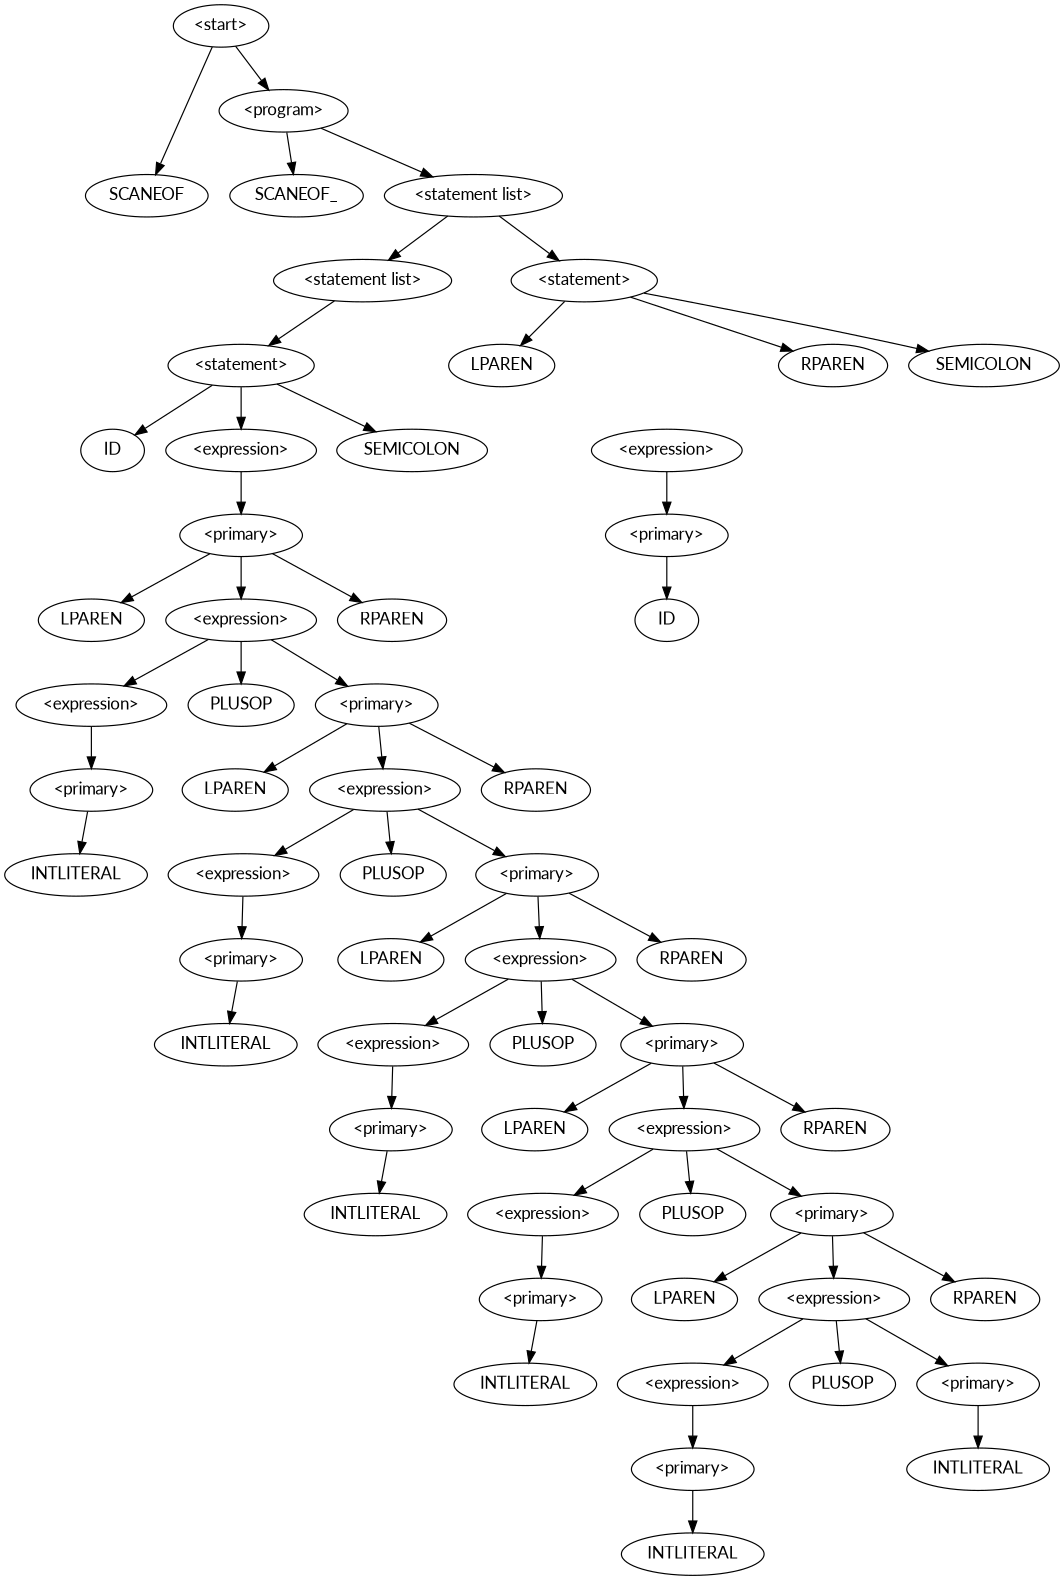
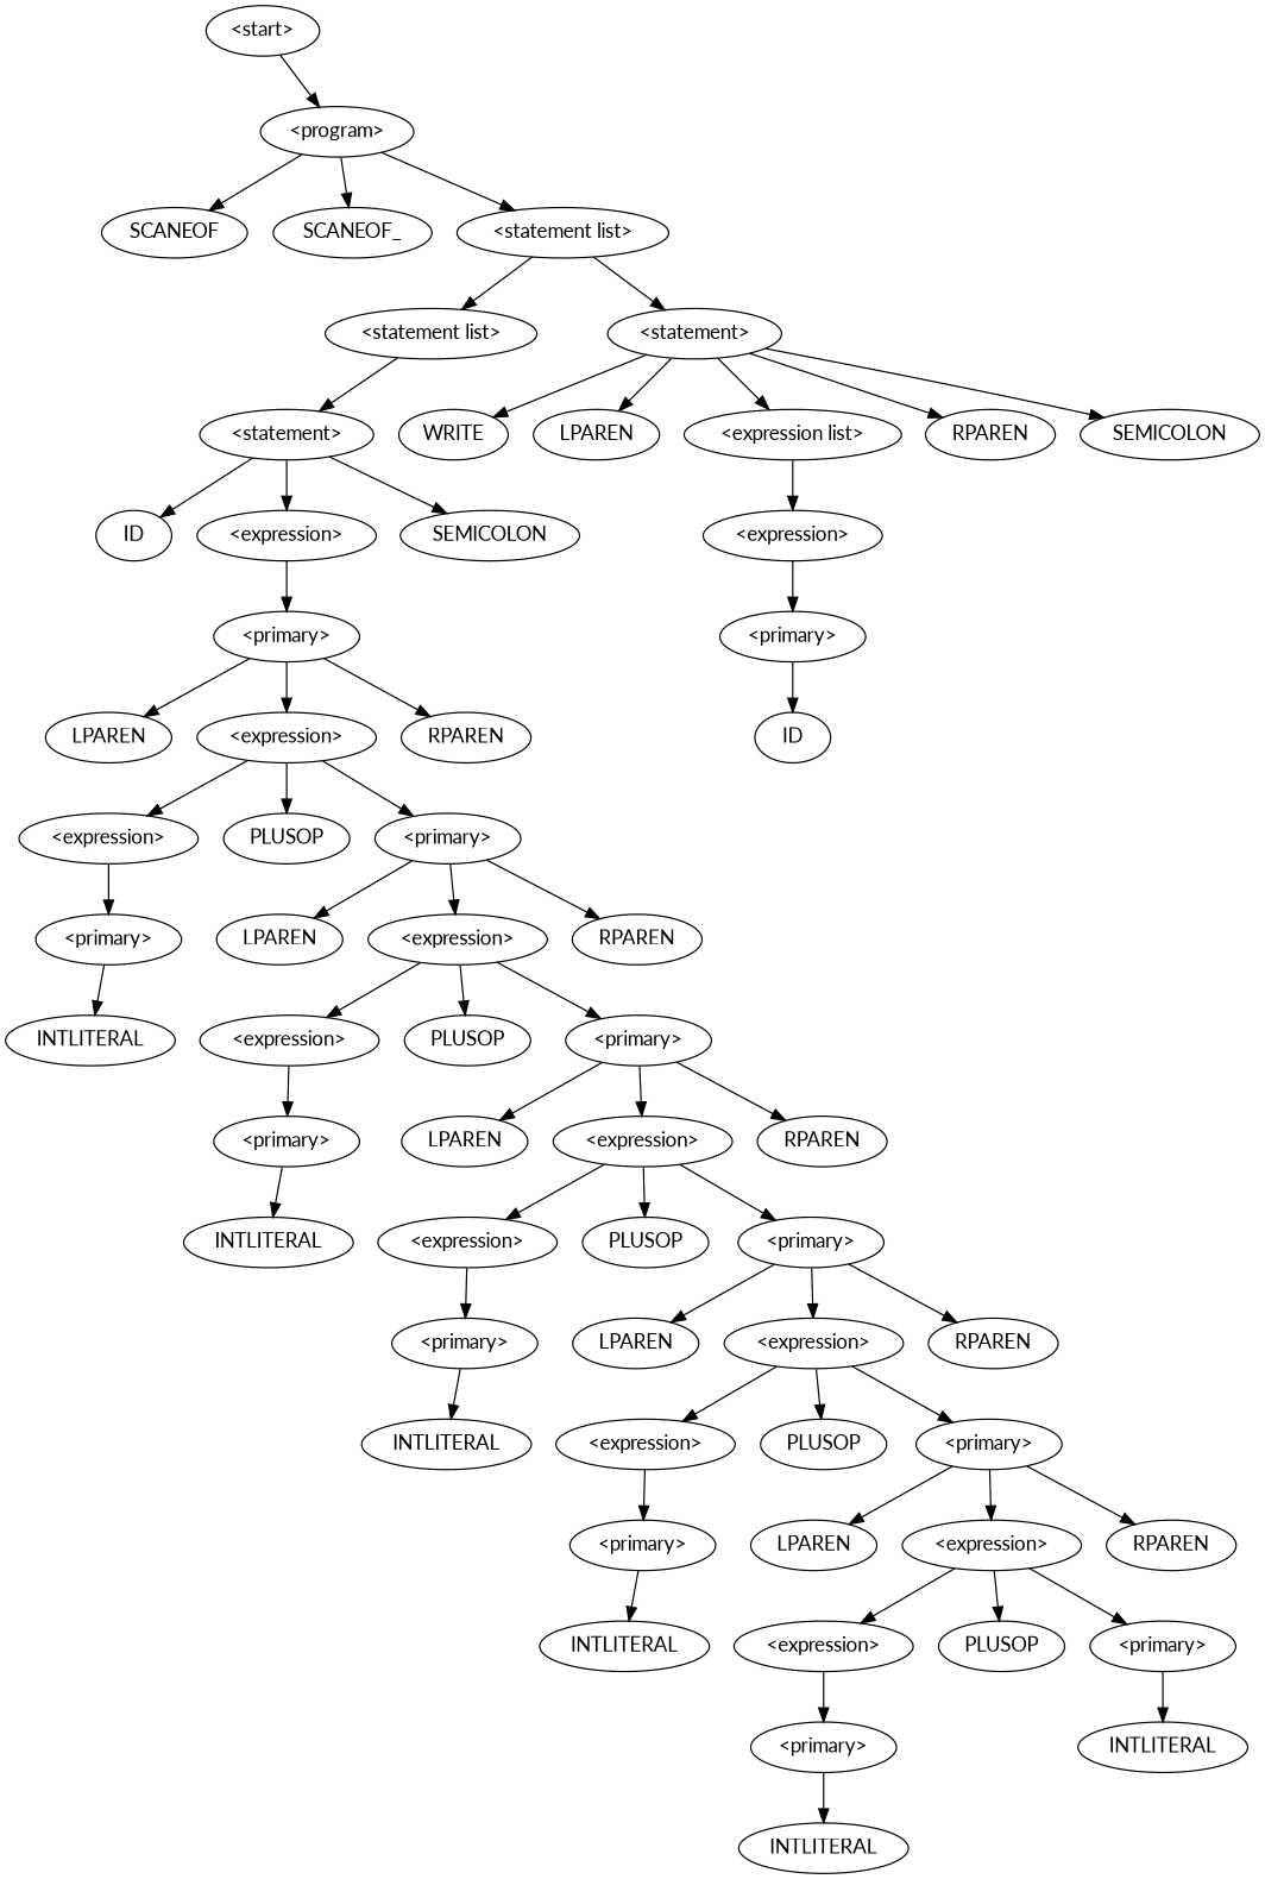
  digraph {
    fontname=Lato
    node [fontname=Lato]
    edge [fontname=Lato]
    n1 [label="<start>"]
    n2 [label="<program>"]
    n3 [label=SCANEOF]
    n4 [label=SCANEOF_]
    n5 [label="<statement list>"]
    n6 [label="<statement list>"]
    n7 [label="<statement>"]
    n8 [label="<statement>"]
+   n9 [label=WRITE]
    n10 [label=LPAREN]
+   n11 [label="<expression list>"]
    n12 [label=RPAREN]
    n13 [label=SEMICOLON]
    n14 [label=ID]
    n15 [label="<expression>"]
    n16 [label=SEMICOLON]
    n17 [label="<primary>"]
    n18 [label=LPAREN]
    n19 [label="<expression>"]
    n20 [label=RPAREN]
    n21 [label="<expression>"]
    n22 [label=PLUSOP]
    n23 [label="<primary>"]
    n24 [label="<primary>"]
    n25 [label=LPAREN]
    n26 [label="<expression>"]
    n27 [label=RPAREN]
    n28 [label=INTLITERAL]
    n29 [label="<expression>"]
    n30 [label=PLUSOP]
    n31 [label="<primary>"]
    n32 [label="<primary>"]
    n33 [label=LPAREN]
    n34 [label="<expression>"]
    n35 [label=RPAREN]
    n36 [label=INTLITERAL]
    n37 [label="<expression>"]
    n38 [label=PLUSOP]
    n39 [label="<primary>"]
    n40 [label="<primary>"]
    n41 [label=LPAREN]
    n42 [label="<expression>"]
    n43 [label=RPAREN]
    n44 [label=INTLITERAL]
    n45 [label="<expression>"]
    n46 [label=PLUSOP]
    n47 [label="<primary>"]
    n48 [label="<primary>"]
    n49 [label=LPAREN]
    n50 [label="<expression>"]
    n51 [label=RPAREN]
    n52 [label=INTLITERAL]
    n53 [label="<expression>"]
    n54 [label=PLUSOP]
    n55 [label="<primary>"]
    n56 [label="<primary>"]
    n57 [label=INTLITERAL]
    n58 [label=INTLITERAL]
    n59 [label="<expression>"]
    n60 [label="<primary>"]
    n61 [label=ID]
    n1 -> n2
-   n1 -> n3
+   n2 -> n3
    n2 -> n4
    n2 -> n5
    n5 -> n6
    n5 -> n7
    n6 -> n8
+   n7 -> n9
    n7 -> n10
+   n7 -> n11
    n7 -> n12
    n7 -> n13
    n8 -> n14
    n8 -> n15
    n8 -> n16
+   n11 -> n59
    n15 -> n17
    n17 -> n18
    n17 -> n19
    n17 -> n20
    n19 -> n21
    n19 -> n22
    n19 -> n23
    n21 -> n24
    n23 -> n25
    n23 -> n26
    n23 -> n27
    n24 -> n28
    n26 -> n29
    n26 -> n30
    n26 -> n31
    n29 -> n32
    n31 -> n33
    n31 -> n34
    n31 -> n35
    n32 -> n36
    n34 -> n37
    n34 -> n38
    n34 -> n39
    n37 -> n40
    n39 -> n41
    n39 -> n42
    n39 -> n43
    n40 -> n44
    n42 -> n45
    n42 -> n46
    n42 -> n47
    n45 -> n48
    n47 -> n49
    n47 -> n50
    n47 -> n51
    n48 -> n52
    n50 -> n53
    n50 -> n54
    n50 -> n55
    n53 -> n56
    n55 -> n57
    n56 -> n58
    n59 -> n60
    n60 -> n61
  }
